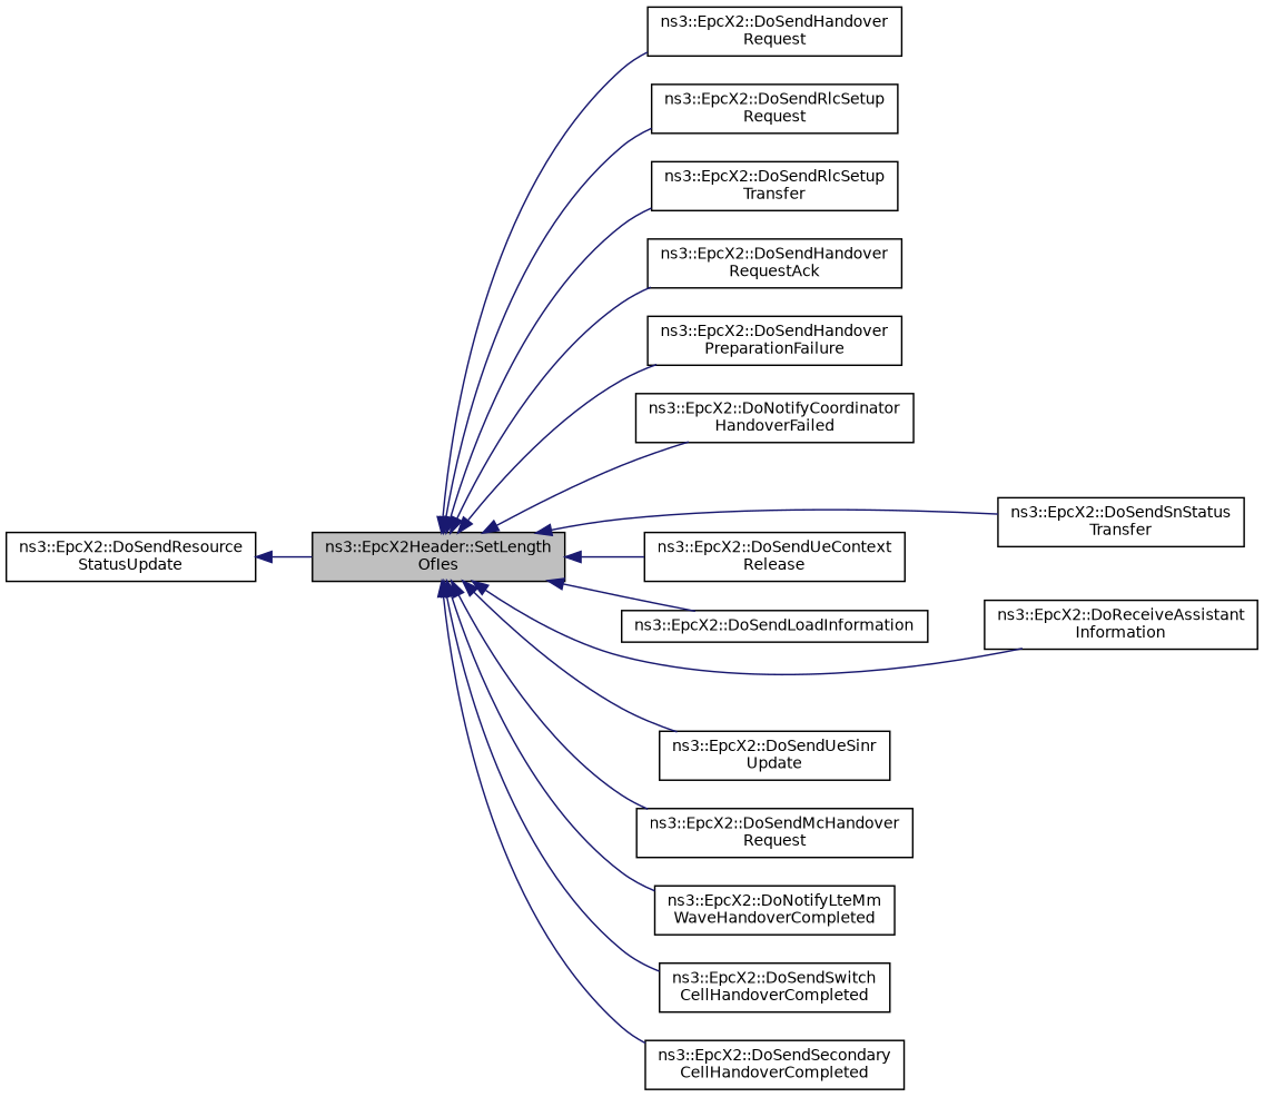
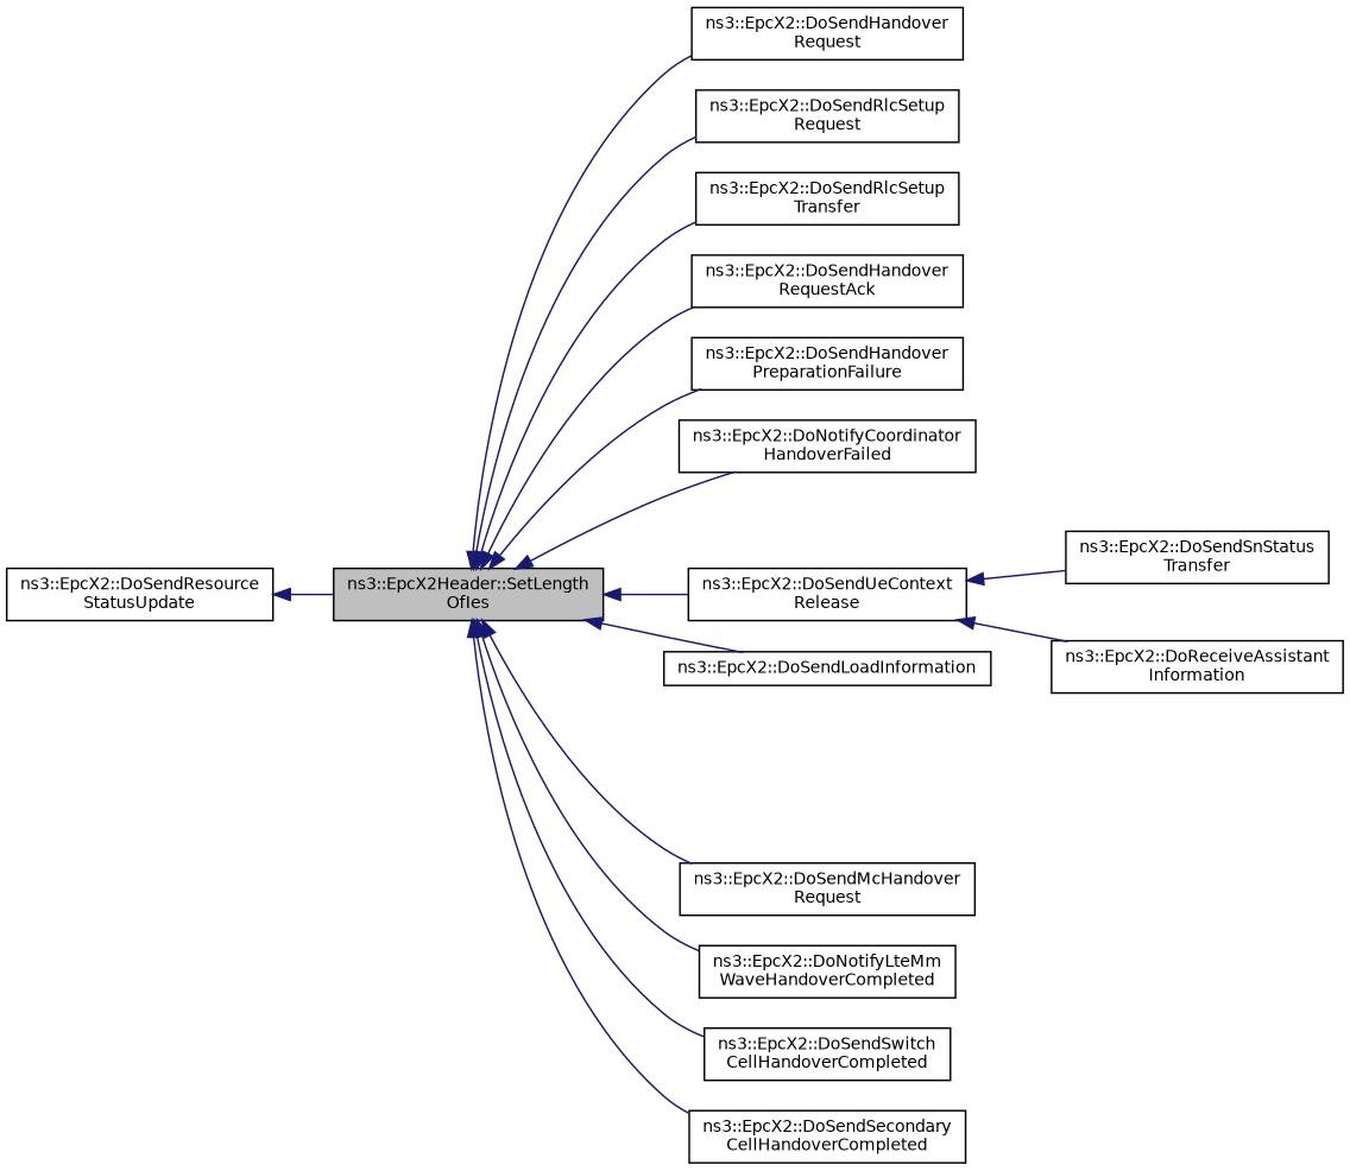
  digraph {
    rankdir=LR
    node [color=black fillcolor=white fontname=Helvetica fontsize=10 shape=record style=filled]
    edge [color=midnightblue dir=back fontname=Helvetica fontsize=10 labelfontname=Helvetica labelfontsize=10 style=solid]
    n1 [fillcolor=grey75 fontcolor=black height=0.2 label="ns3::EpcX2Header::SetLength\lOfIes" width=0.4]
    n2 [height=0.2 label="ns3::EpcX2::DoSendHandover\lRequest" width=0.4]
    n3 [height=0.2 label="ns3::EpcX2::DoSendRlcSetup\lRequest" width=0.4]
    n4 [height=0.2 label="ns3::EpcX2::DoSendRlcSetup\lTransfer" width=0.4]
    n5 [height=0.2 label="ns3::EpcX2::DoSendHandover\lRequestAck" width=0.4]
    n6 [height=0.2 label="ns3::EpcX2::DoSendHandover\lPreparationFailure" width=0.4]
    n7 [height=0.2 label="ns3::EpcX2::DoNotifyCoordinator\lHandoverFailed" width=0.4]
    n8 [height=0.2 label="ns3::EpcX2::DoSendSnStatus\lTransfer" width=0.4]
    n9 [height=0.2 label="ns3::EpcX2::DoSendUeContext\lRelease" width=0.4]
    n10 [height=0.2 label="ns3::EpcX2::DoSendLoadInformation" width=0.4]
    n11 [height=0.2 label="ns3::EpcX2::DoReceiveAssistant\lInformation" width=0.4]
-   n12 [height=0.2 label="ns3::EpcX2::DoSendUeSinr\lUpdate" width=0.4]
    n13 [height=0.2 label="ns3::EpcX2::DoSendMcHandover\lRequest" width=0.4]
    n14 [height=0.2 label="ns3::EpcX2::DoNotifyLteMm\lWaveHandoverCompleted" width=0.4]
    n15 [height=0.2 label="ns3::EpcX2::DoSendSwitch\lCellHandoverCompleted" width=0.4]
    n16 [height=0.2 label="ns3::EpcX2::DoSendSecondary\lCellHandoverCompleted" width=0.4]
    n17 [height=0.2 label="ns3::EpcX2::DoSendResource\lStatusUpdate" width=0.4]
    n1 -> n2
    n1 -> n3
    n1 -> n4
    n1 -> n5
    n1 -> n6
    n1 -> n7
-   n1 -> n8
+   n9 -> n8
    n1 -> n9
    n1 -> n10
-   n1 -> n11
-   n1 -> n12
+   n9 -> n11
    n1 -> n13
    n1 -> n14
    n1 -> n15
    n1 -> n16
    n17 -> n1
  }
